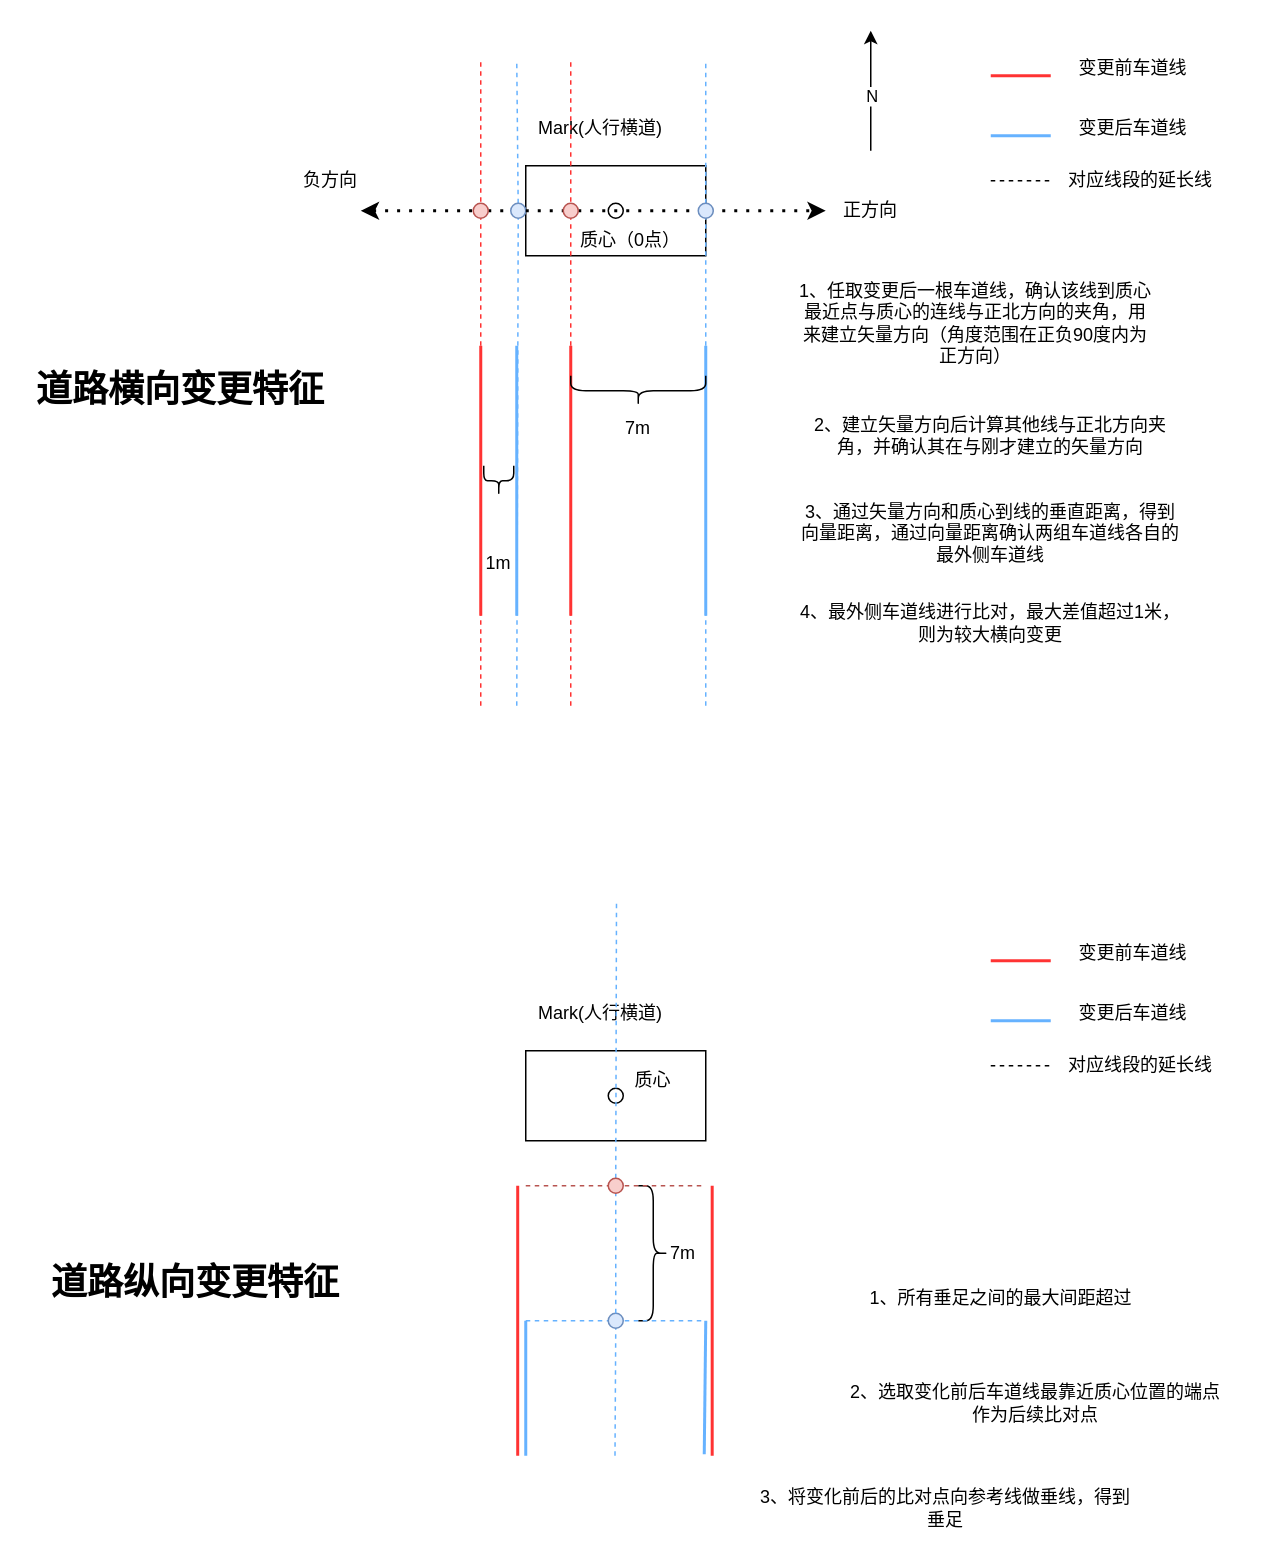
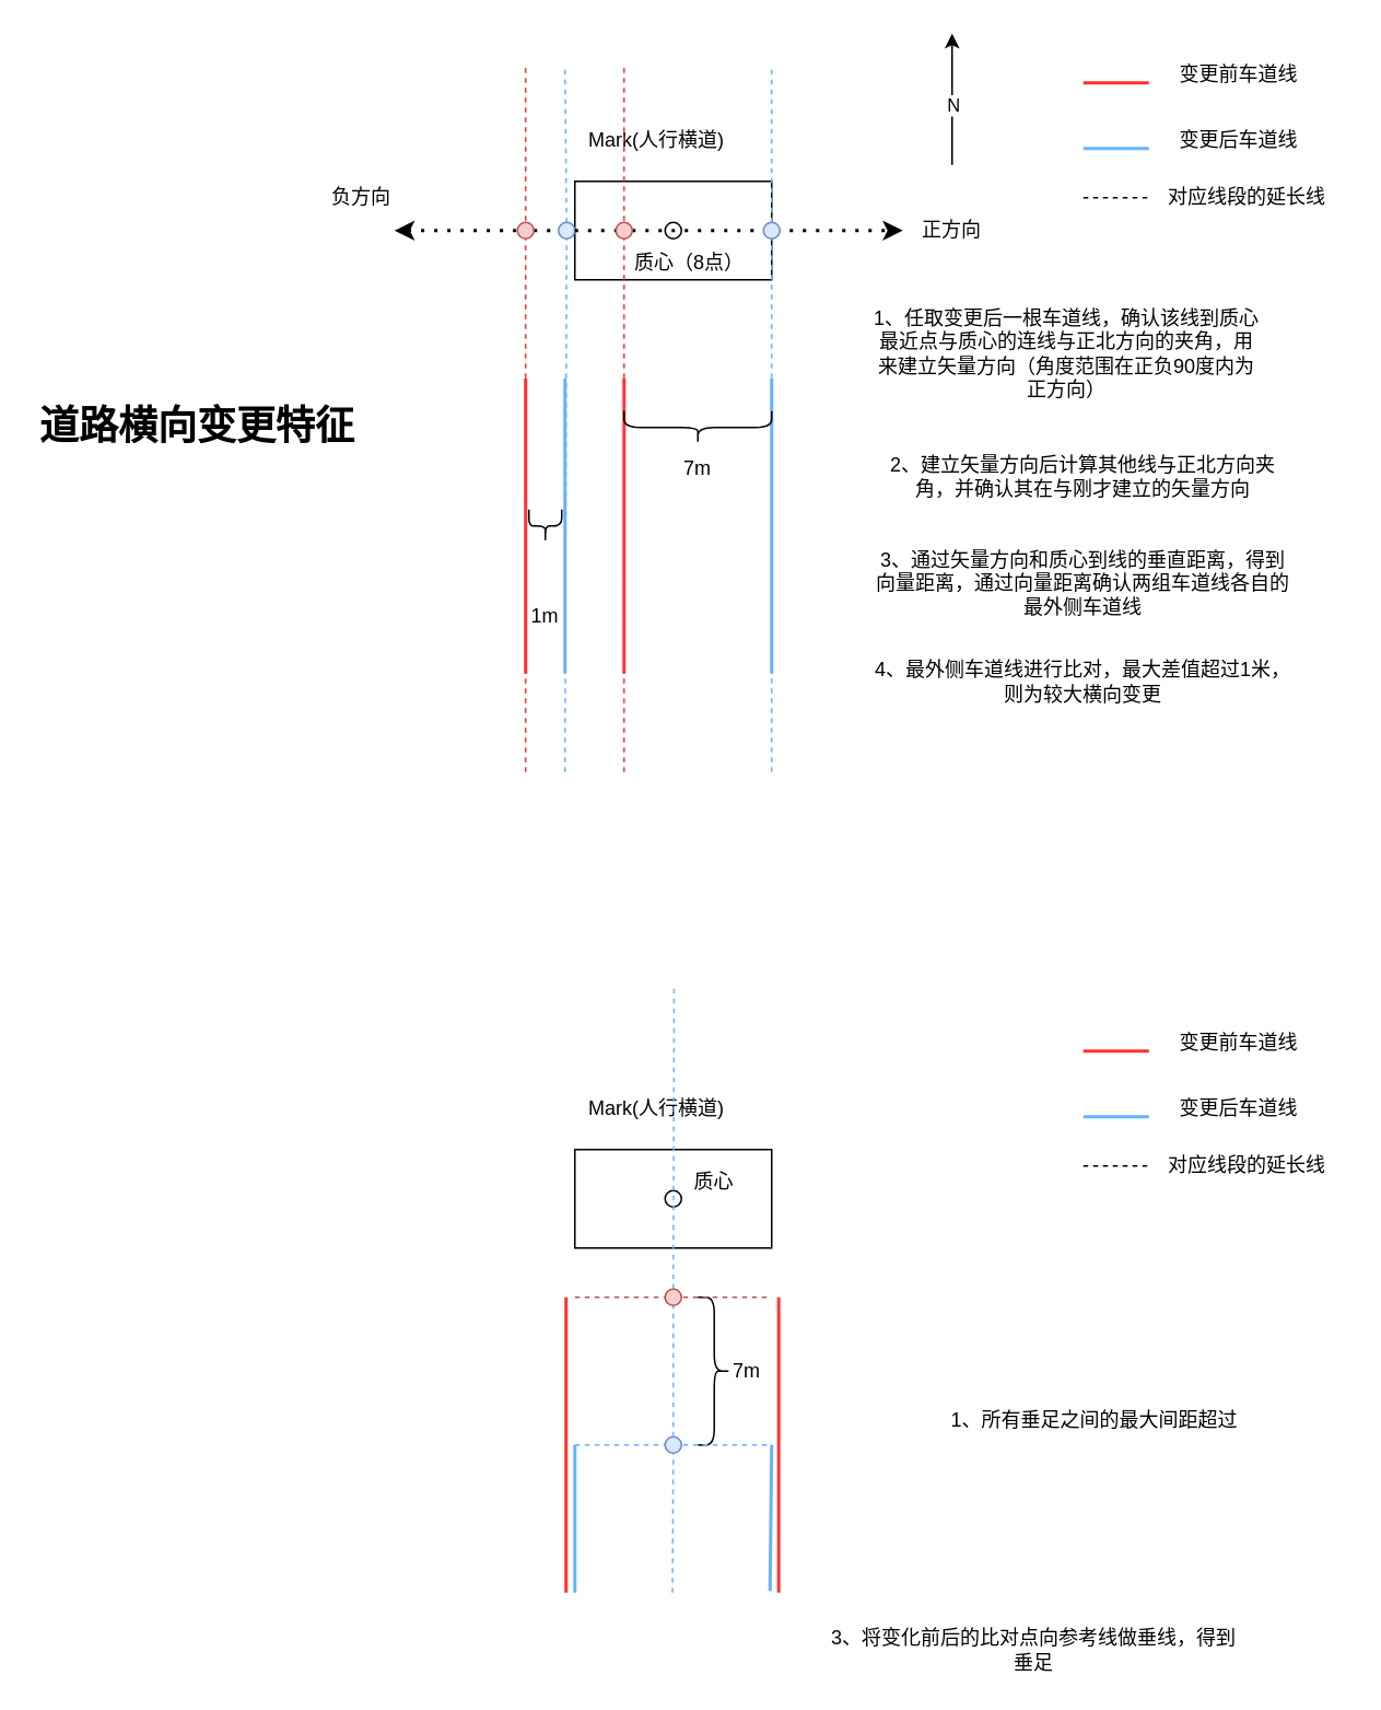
  <mxCell id="0" />
  <mxCell id="1" parent="0" />
  <mxCell id="2" value="" style="endArrow=none;html=1;rounded=0;strokeWidth=2;strokeColor=#FF3333;" edge="1" parent="1"><mxGeometry width="50" height="50" relative="1" as="geometry"><mxPoint x="320" y="410" as="sourcePoint" /><mxPoint x="320" y="230" as="targetPoint" /></mxGeometry></mxCell>
  <mxCell id="3" value="" style="rounded=0;whiteSpace=wrap;html=1;" vertex="1" parent="1"><mxGeometry x="350" y="110" width="120" height="60" as="geometry" /></mxCell>
  <mxCell id="4" value="Mark(人行横道)" style="text;html=1;strokeColor=none;fillColor=none;align=center;verticalAlign=middle;whiteSpace=wrap;rounded=0;" vertex="1" parent="1"><mxGeometry x="350" y="70" width="100" height="30" as="geometry" /></mxCell>
  <mxCell id="5" value="" style="ellipse;whiteSpace=wrap;html=1;aspect=fixed;" vertex="1" parent="1"><mxGeometry x="405" y="135" width="10" height="10" as="geometry" /></mxCell>
- <mxCell id="6" value="质心（0点）" style="text;html=1;strokeColor=none;fillColor=none;align=center;verticalAlign=middle;whiteSpace=wrap;rounded=0;" vertex="1" parent="1"><mxGeometry x="385" y="145" width="70" height="30" as="geometry" /></mxCell>
+ <mxCell id="6" value="质心（8点）" style="text;html=1;strokeColor=none;fillColor=none;align=center;verticalAlign=middle;whiteSpace=wrap;rounded=0;" vertex="1" parent="1"><mxGeometry x="385" y="145" width="70" height="30" as="geometry" /></mxCell>
  <mxCell id="7" value="" style="endArrow=none;html=1;rounded=0;strokeWidth=2;strokeColor=#FF3333;" edge="1" parent="1"><mxGeometry width="50" height="50" relative="1" as="geometry"><mxPoint x="700" y="50" as="sourcePoint" /><mxPoint x="660" y="50" as="targetPoint" /></mxGeometry></mxCell>
  <mxCell id="8" value="变更前车道线" style="text;html=1;strokeColor=none;fillColor=none;align=center;verticalAlign=middle;whiteSpace=wrap;rounded=0;" vertex="1" parent="1"><mxGeometry x="710" y="30" width="90" height="30" as="geometry" /></mxCell>
  <mxCell id="9" value="" style="endArrow=none;html=1;rounded=0;strokeWidth=2;strokeColor=#66B2FF;" edge="1" parent="1"><mxGeometry width="50" height="50" relative="1" as="geometry"><mxPoint x="700" y="90" as="sourcePoint" /><mxPoint x="660" y="90" as="targetPoint" /></mxGeometry></mxCell>
  <mxCell id="10" value="变更后车道线" style="text;html=1;strokeColor=none;fillColor=none;align=center;verticalAlign=middle;whiteSpace=wrap;rounded=0;" vertex="1" parent="1"><mxGeometry x="710" y="70" width="90" height="30" as="geometry" /></mxCell>
  <mxCell id="11" value="" style="endArrow=none;html=1;rounded=0;strokeWidth=2;strokeColor=#FF3333;" edge="1" parent="1"><mxGeometry width="50" height="50" relative="1" as="geometry"><mxPoint x="380" y="410" as="sourcePoint" /><mxPoint x="380" y="230" as="targetPoint" /></mxGeometry></mxCell>
  <mxCell id="12" value="" style="endArrow=none;html=1;rounded=0;strokeWidth=2;strokeColor=#66B2FF;" edge="1" parent="1"><mxGeometry width="50" height="50" relative="1" as="geometry"><mxPoint x="344" y="410" as="sourcePoint" /><mxPoint x="344" y="230" as="targetPoint" /></mxGeometry></mxCell>
  <mxCell id="13" value="" style="endArrow=none;html=1;rounded=0;strokeWidth=2;strokeColor=#66B2FF;" edge="1" parent="1"><mxGeometry width="50" height="50" relative="1" as="geometry"><mxPoint x="470" y="410" as="sourcePoint" /><mxPoint x="470" y="230" as="targetPoint" /></mxGeometry></mxCell>
  <mxCell id="14" value="" style="endArrow=none;dashed=1;html=1;rounded=0;strokeColor=#FF3333;" edge="1" parent="1"><mxGeometry width="50" height="50" relative="1" as="geometry"><mxPoint x="320" y="470" as="sourcePoint" /><mxPoint x="320" y="40" as="targetPoint" /></mxGeometry></mxCell>
  <mxCell id="15" value="" style="endArrow=none;dashed=1;html=1;rounded=0;strokeColor=#FF3333;" edge="1" parent="1"><mxGeometry width="50" height="50" relative="1" as="geometry"><mxPoint x="380" y="470" as="sourcePoint" /><mxPoint x="380" y="40" as="targetPoint" /></mxGeometry></mxCell>
  <mxCell id="16" value="" style="endArrow=none;dashed=1;html=1;rounded=0;" edge="1" parent="1"><mxGeometry width="50" height="50" relative="1" as="geometry"><mxPoint x="660" y="120" as="sourcePoint" /><mxPoint x="700" y="120" as="targetPoint" /></mxGeometry></mxCell>
  <mxCell id="17" value="对应线段的延长线" style="text;html=1;strokeColor=none;fillColor=none;align=center;verticalAlign=middle;whiteSpace=wrap;rounded=0;" vertex="1" parent="1"><mxGeometry x="710" y="105" width="100" height="30" as="geometry" /></mxCell>
  <mxCell id="18" value="" style="endArrow=none;dashed=1;html=1;rounded=0;strokeColor=#66B2FF;fontColor=#66B2FF;" edge="1" parent="1" source="25"><mxGeometry width="50" height="50" relative="1" as="geometry"><mxPoint x="344" y="470" as="sourcePoint" /><mxPoint x="344" y="40" as="targetPoint" /></mxGeometry></mxCell>
  <mxCell id="19" value="" style="endArrow=none;dashed=1;html=1;rounded=0;strokeColor=#66B2FF;fontColor=#66B2FF;" edge="1" parent="1" source="29"><mxGeometry width="50" height="50" relative="1" as="geometry"><mxPoint x="470" y="470" as="sourcePoint" /><mxPoint x="470" y="40" as="targetPoint" /></mxGeometry></mxCell>
  <mxCell id="20" value="1、任取变更后一根车道线，确认该线到质心最近点与质心的连线与正北方向的夹角，用来建立矢量方向（角度范围在正负90度内为正方向）" style="text;html=1;strokeColor=none;fillColor=none;align=center;verticalAlign=middle;whiteSpace=wrap;rounded=0;" vertex="1" parent="1"><mxGeometry x="530" y="200" width="240" height="30" as="geometry" /></mxCell>
  <mxCell id="21" value="2、建立矢量方向后计算其他线与正北方向夹角，并确认其在与刚才建立的矢量方向" style="text;html=1;strokeColor=none;fillColor=none;align=center;verticalAlign=middle;whiteSpace=wrap;rounded=0;" vertex="1" parent="1"><mxGeometry x="530" y="275" width="260" height="30" as="geometry" /></mxCell>
  <mxCell id="22" value="" style="endArrow=classic;dashed=1;html=1;dashPattern=1 3;strokeWidth=2;rounded=0;endFill=1;" edge="1" parent="1" source="27"><mxGeometry width="50" height="50" relative="1" as="geometry"><mxPoint x="290" y="139.64" as="sourcePoint" /><mxPoint x="550" y="140" as="targetPoint" /></mxGeometry></mxCell>
  <mxCell id="23" value="" style="endArrow=none;dashed=1;html=1;rounded=0;strokeColor=#66B2FF;fontColor=#66B2FF;" edge="1" parent="1" target="25"><mxGeometry width="50" height="50" relative="1" as="geometry"><mxPoint x="344" y="470" as="sourcePoint" /><mxPoint x="344" y="40" as="targetPoint" /></mxGeometry></mxCell>
  <mxCell id="24" value="" style="endArrow=none;dashed=1;html=1;dashPattern=1 3;strokeWidth=2;rounded=0;" edge="1" parent="1" source="31" target="25"><mxGeometry width="50" height="50" relative="1" as="geometry"><mxPoint x="290" y="139.64" as="sourcePoint" /><mxPoint x="550" y="140" as="targetPoint" /></mxGeometry></mxCell>
  <mxCell id="25" value="" style="ellipse;whiteSpace=wrap;html=1;aspect=fixed;fillColor=#dae8fc;strokeColor=#6c8ebf;" vertex="1" parent="1"><mxGeometry x="340" y="135" width="10" height="10" as="geometry" /></mxCell>
  <mxCell id="26" value="" style="endArrow=none;dashed=1;html=1;dashPattern=1 3;strokeWidth=2;rounded=0;" edge="1" parent="1" source="25" target="27"><mxGeometry width="50" height="50" relative="1" as="geometry"><mxPoint x="350" y="140" as="sourcePoint" /><mxPoint x="550" y="140" as="targetPoint" /></mxGeometry></mxCell>
  <mxCell id="27" value="" style="ellipse;whiteSpace=wrap;html=1;aspect=fixed;fillColor=#f8cecc;strokeColor=#b85450;" vertex="1" parent="1"><mxGeometry x="375" y="135" width="10" height="10" as="geometry" /></mxCell>
  <mxCell id="28" value="" style="endArrow=none;dashed=1;html=1;rounded=0;strokeColor=#66B2FF;fontColor=#66B2FF;" edge="1" parent="1" target="29"><mxGeometry width="50" height="50" relative="1" as="geometry"><mxPoint x="470" y="470" as="sourcePoint" /><mxPoint x="470" y="40" as="targetPoint" /></mxGeometry></mxCell>
  <mxCell id="29" value="" style="ellipse;whiteSpace=wrap;html=1;aspect=fixed;fillColor=#dae8fc;strokeColor=#6c8ebf;" vertex="1" parent="1"><mxGeometry x="465" y="135" width="10" height="10" as="geometry" /></mxCell>
  <mxCell id="30" value="" style="endArrow=none;dashed=1;html=1;dashPattern=1 3;strokeWidth=2;rounded=0;startArrow=classic;startFill=1;" edge="1" parent="1" target="31"><mxGeometry width="50" height="50" relative="1" as="geometry"><mxPoint x="240" y="140" as="sourcePoint" /><mxPoint x="340" y="140" as="targetPoint" /></mxGeometry></mxCell>
  <mxCell id="31" value="" style="ellipse;whiteSpace=wrap;html=1;aspect=fixed;fillColor=#f8cecc;strokeColor=#b85450;" vertex="1" parent="1"><mxGeometry x="315" y="135" width="10" height="10" as="geometry" /></mxCell>
  <mxCell id="32" value="" style="endArrow=classic;html=1;rounded=0;" edge="1" parent="1"><mxGeometry width="50" height="50" relative="1" as="geometry"><mxPoint x="580" y="100" as="sourcePoint" /><mxPoint x="580" y="20" as="targetPoint" /></mxGeometry></mxCell>
  <mxCell id="33" value="N" style="edgeLabel;html=1;align=center;verticalAlign=middle;resizable=0;points=[];" vertex="1" connectable="0" parent="32"><mxGeometry x="-0.079" relative="1" as="geometry"><mxPoint as="offset" /></mxGeometry></mxCell>
  <mxCell id="34" value="正方向" style="text;html=1;strokeColor=none;fillColor=none;align=center;verticalAlign=middle;whiteSpace=wrap;rounded=0;" vertex="1" parent="1"><mxGeometry x="550" y="125" width="60" height="30" as="geometry" /></mxCell>
  <mxCell id="35" value="负方向" style="text;html=1;strokeColor=none;fillColor=none;align=center;verticalAlign=middle;whiteSpace=wrap;rounded=0;" vertex="1" parent="1"><mxGeometry x="190" y="105" width="60" height="30" as="geometry" /></mxCell>
  <mxCell id="36" value="" style="shape=curlyBracket;whiteSpace=wrap;html=1;rounded=1;flipH=1;labelPosition=right;verticalLabelPosition=middle;align=left;verticalAlign=middle;direction=north;" vertex="1" parent="1"><mxGeometry x="380" y="250" width="90" height="20" as="geometry" /></mxCell>
  <mxCell id="37" value="" style="shape=curlyBracket;whiteSpace=wrap;html=1;rounded=1;flipH=1;labelPosition=right;verticalLabelPosition=middle;align=left;verticalAlign=middle;direction=north;" vertex="1" parent="1"><mxGeometry x="322" y="310" width="20" height="20" as="geometry" /></mxCell>
  <mxCell id="38" value="3、通过矢量方向和质心到线的垂直距离，得到向量距离，通过向量距离确认两组车道线各自的最外侧车道线" style="text;html=1;strokeColor=none;fillColor=none;align=center;verticalAlign=middle;whiteSpace=wrap;rounded=0;" vertex="1" parent="1"><mxGeometry x="530" y="340" width="260" height="30" as="geometry" /></mxCell>
  <mxCell id="39" value="7m" style="text;html=1;strokeColor=none;fillColor=none;align=center;verticalAlign=middle;whiteSpace=wrap;rounded=0;" vertex="1" parent="1"><mxGeometry x="395" y="270" width="60" height="30" as="geometry" /></mxCell>
  <mxCell id="40" value="1m" style="text;html=1;strokeColor=none;fillColor=none;align=center;verticalAlign=middle;whiteSpace=wrap;rounded=0;" vertex="1" parent="1"><mxGeometry x="302" y="360" width="60" height="30" as="geometry" /></mxCell>
  <mxCell id="41" value="4、最外侧车道线进行比对，最大差值超过1米，则为较大横向变更" style="text;html=1;strokeColor=none;fillColor=none;align=center;verticalAlign=middle;whiteSpace=wrap;rounded=0;" vertex="1" parent="1"><mxGeometry x="530" y="400" width="260" height="30" as="geometry" /></mxCell>
  <mxCell id="42" value="&lt;h1 style=&quot;border-color: var(--border-color); text-align: left;&quot;&gt;道路横向变更特征&lt;/h1&gt;" style="text;html=1;strokeColor=none;fillColor=none;align=center;verticalAlign=middle;whiteSpace=wrap;rounded=0;" vertex="1" parent="1"><mxGeometry x="20" y="245" width="200" height="30" as="geometry" /></mxCell>
- <mxCell id="43" value="&lt;h1 style=&quot;border-color: var(--border-color); text-align: left;&quot;&gt;道路纵向变更特征&lt;/h1&gt;" style="text;html=1;strokeColor=none;fillColor=none;align=center;verticalAlign=middle;whiteSpace=wrap;rounded=0;" vertex="1" parent="1"><mxGeometry x="30" y="840" width="200" height="30" as="geometry" /></mxCell>
  <mxCell id="44" value="" style="rounded=0;whiteSpace=wrap;html=1;" vertex="1" parent="1"><mxGeometry x="350" y="700" width="120" height="60" as="geometry" /></mxCell>
  <mxCell id="45" value="Mark(人行横道)" style="text;html=1;strokeColor=none;fillColor=none;align=center;verticalAlign=middle;whiteSpace=wrap;rounded=0;" vertex="1" parent="1"><mxGeometry x="350" y="660" width="100" height="30" as="geometry" /></mxCell>
  <mxCell id="46" value="" style="ellipse;whiteSpace=wrap;html=1;aspect=fixed;" vertex="1" parent="1"><mxGeometry x="405" y="725" width="10" height="10" as="geometry" /></mxCell>
  <mxCell id="47" value="质心" style="text;html=1;strokeColor=none;fillColor=none;align=center;verticalAlign=middle;whiteSpace=wrap;rounded=0;" vertex="1" parent="1"><mxGeometry x="400" y="705" width="70" height="30" as="geometry" /></mxCell>
  <mxCell id="48" value="" style="endArrow=none;html=1;rounded=0;strokeWidth=2;strokeColor=#FF3333;" edge="1" parent="1"><mxGeometry width="50" height="50" relative="1" as="geometry"><mxPoint x="700" y="640" as="sourcePoint" /><mxPoint x="660" y="640" as="targetPoint" /></mxGeometry></mxCell>
  <mxCell id="49" value="变更前车道线" style="text;html=1;strokeColor=none;fillColor=none;align=center;verticalAlign=middle;whiteSpace=wrap;rounded=0;" vertex="1" parent="1"><mxGeometry x="710" y="620" width="90" height="30" as="geometry" /></mxCell>
  <mxCell id="50" value="" style="endArrow=none;html=1;rounded=0;strokeWidth=2;strokeColor=#66B2FF;" edge="1" parent="1"><mxGeometry width="50" height="50" relative="1" as="geometry"><mxPoint x="700" y="680" as="sourcePoint" /><mxPoint x="660" y="680" as="targetPoint" /></mxGeometry></mxCell>
  <mxCell id="51" value="变更后车道线" style="text;html=1;strokeColor=none;fillColor=none;align=center;verticalAlign=middle;whiteSpace=wrap;rounded=0;" vertex="1" parent="1"><mxGeometry x="710" y="660" width="90" height="30" as="geometry" /></mxCell>
  <mxCell id="52" value="" style="endArrow=none;dashed=1;html=1;rounded=0;" edge="1" parent="1"><mxGeometry width="50" height="50" relative="1" as="geometry"><mxPoint x="660" y="710" as="sourcePoint" /><mxPoint x="700" y="710" as="targetPoint" /></mxGeometry></mxCell>
  <mxCell id="53" value="对应线段的延长线" style="text;html=1;strokeColor=none;fillColor=none;align=center;verticalAlign=middle;whiteSpace=wrap;rounded=0;" vertex="1" parent="1"><mxGeometry x="710" y="695" width="100" height="30" as="geometry" /></mxCell>
  <mxCell id="54" value="" style="endArrow=none;html=1;rounded=0;strokeWidth=2;strokeColor=#FF3333;" edge="1" parent="1"><mxGeometry width="50" height="50" relative="1" as="geometry"><mxPoint x="344.64" y="970" as="sourcePoint" /><mxPoint x="344.64" y="790" as="targetPoint" /></mxGeometry></mxCell>
  <mxCell id="55" value="" style="endArrow=none;html=1;rounded=0;strokeWidth=2;strokeColor=#FF3333;" edge="1" parent="1"><mxGeometry width="50" height="50" relative="1" as="geometry"><mxPoint x="474.29" y="970" as="sourcePoint" /><mxPoint x="474.29" y="790" as="targetPoint" /></mxGeometry></mxCell>
  <mxCell id="56" value="" style="endArrow=none;html=1;rounded=0;strokeWidth=2;strokeColor=#66B2FF;" edge="1" parent="1"><mxGeometry width="50" height="50" relative="1" as="geometry"><mxPoint x="469" y="969" as="sourcePoint" /><mxPoint x="470" y="880" as="targetPoint" /></mxGeometry></mxCell>
  <mxCell id="57" value="" style="shape=curlyBracket;whiteSpace=wrap;html=1;rounded=1;flipH=1;labelPosition=right;verticalLabelPosition=middle;align=left;verticalAlign=middle;direction=east;" vertex="1" parent="1"><mxGeometry x="425" y="790" width="20" height="90" as="geometry" /></mxCell>
  <mxCell id="58" value="7m" style="text;html=1;strokeColor=none;fillColor=none;align=center;verticalAlign=middle;whiteSpace=wrap;rounded=0;" vertex="1" parent="1"><mxGeometry x="425" y="820" width="60" height="30" as="geometry" /></mxCell>
  <mxCell id="59" value="" style="endArrow=none;html=1;rounded=0;strokeWidth=2;strokeColor=#66B2FF;" edge="1" parent="1"><mxGeometry width="50" height="50" relative="1" as="geometry"><mxPoint x="350" y="970" as="sourcePoint" /><mxPoint x="350" y="880" as="targetPoint" /></mxGeometry></mxCell>
  <mxCell id="60" value="" style="endArrow=none;dashed=1;html=1;rounded=0;strokeColor=#66B2FF;fontColor=#66B2FF;" edge="1" parent="1" source="66"><mxGeometry width="50" height="50" relative="1" as="geometry"><mxPoint x="409.5" y="970" as="sourcePoint" /><mxPoint x="410.5" y="600" as="targetPoint" /></mxGeometry></mxCell>
  <mxCell id="61" value="" style="endArrow=none;dashed=1;html=1;rounded=0;strokeColor=#66B2FF;fontColor=#66B2FF;" edge="1" parent="1"><mxGeometry width="50" height="50" relative="1" as="geometry"><mxPoint x="350" y="880" as="sourcePoint" /><mxPoint x="470" y="880" as="targetPoint" /></mxGeometry></mxCell>
  <mxCell id="62" value="" style="endArrow=none;dashed=1;html=1;rounded=0;strokeColor=#66B2FF;fontColor=#66B2FF;" edge="1" parent="1" target="63"><mxGeometry width="50" height="50" relative="1" as="geometry"><mxPoint x="409.5" y="970" as="sourcePoint" /><mxPoint x="410.5" y="600" as="targetPoint" /></mxGeometry></mxCell>
  <mxCell id="63" value="" style="ellipse;whiteSpace=wrap;html=1;aspect=fixed;fillColor=#dae8fc;strokeColor=#6c8ebf;" vertex="1" parent="1"><mxGeometry x="405" y="875" width="10" height="10" as="geometry" /></mxCell>
  <mxCell id="64" value="" style="endArrow=none;dashed=1;html=1;rounded=0;strokeColor=#b85450;fontColor=#66B2FF;fillColor=#f8cecc;" edge="1" parent="1"><mxGeometry width="50" height="50" relative="1" as="geometry"><mxPoint x="350" y="790" as="sourcePoint" /><mxPoint x="470" y="790" as="targetPoint" /></mxGeometry></mxCell>
  <mxCell id="65" value="" style="endArrow=none;dashed=1;html=1;rounded=0;strokeColor=#66B2FF;fontColor=#66B2FF;" edge="1" parent="1" source="63" target="66"><mxGeometry width="50" height="50" relative="1" as="geometry"><mxPoint x="410" y="875" as="sourcePoint" /><mxPoint x="410.5" y="600" as="targetPoint" /></mxGeometry></mxCell>
  <mxCell id="66" value="" style="ellipse;whiteSpace=wrap;html=1;aspect=fixed;fillColor=#f8cecc;strokeColor=#b85450;" vertex="1" parent="1"><mxGeometry x="405" y="785" width="10" height="10" as="geometry" /></mxCell>
  <mxCell id="67" value="1、所有垂足之间的最大间距超过" style="text;html=1;strokeColor=none;fillColor=none;align=center;verticalAlign=middle;whiteSpace=wrap;rounded=0;" vertex="1" parent="1"><mxGeometry x="547" y="850" width="240" height="30" as="geometry" /></mxCell>
- <mxCell id="68" value="2、选取变化前后车道线最靠近质心位置的端点作为后续比对点" style="text;html=1;strokeColor=none;fillColor=none;align=center;verticalAlign=middle;whiteSpace=wrap;rounded=0;" vertex="1" parent="1"><mxGeometry x="560" y="920" width="260" height="30" as="geometry" /></mxCell>
  <mxCell id="69" value="3、将变化前后的比对点向参考线做垂线，得到垂足" style="text;html=1;strokeColor=none;fillColor=none;align=center;verticalAlign=middle;whiteSpace=wrap;rounded=0;" vertex="1" parent="1"><mxGeometry x="500" y="990" width="260" height="30" as="geometry" /></mxCell>
